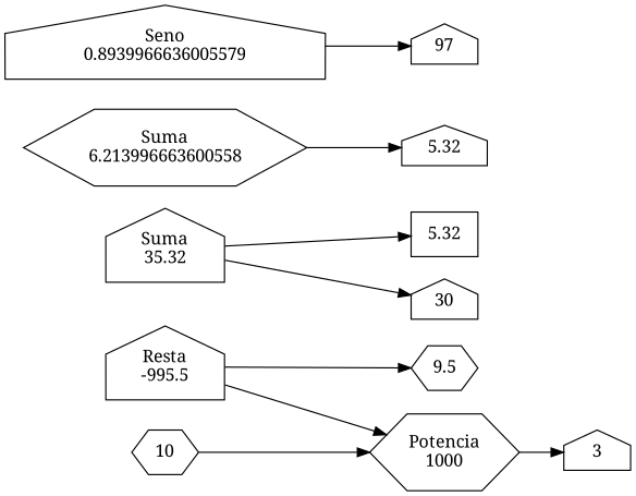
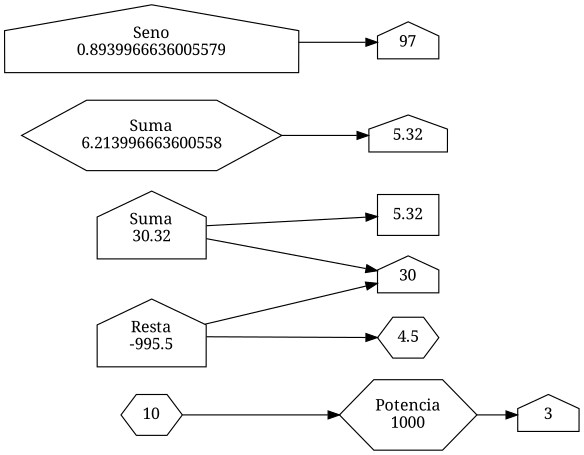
  digraph {
    fontname="Noto Serif"
    rankdir=LR
    node [fontname="Noto Serif" shape=house]
    edge [fontname="Noto Serif"]
-   n1 [label="Suma\n35.32"]
+   n1 [label="Suma\n30.32"]
    n2 [label=30]
    n3 [label=5.32 shape=box]
    n4 [label="Resta\n-995.5"]
-   n5 [label=9.5 shape=hexagon]
+   n5 [label=4.5 shape=hexagon]
    n6 [label="Potencia\n1000" shape=hexagon]
    n7 [label=3]
    n8 [label=10 shape=hexagon]
    n9 [label="Suma\n6.213996663600558" shape=hexagon]
    n10 [label=5.32]
    n11 [label="Seno\n0.8939966636005579"]
    n12 [label=97]
    n1 -> n2
    n1 -> n3
    n4 -> n5
-   n4 -> n6
+   n4 -> n2
    n6 -> n7
    n8 -> n6
    n9 -> n10
    n11 -> n12
  }
